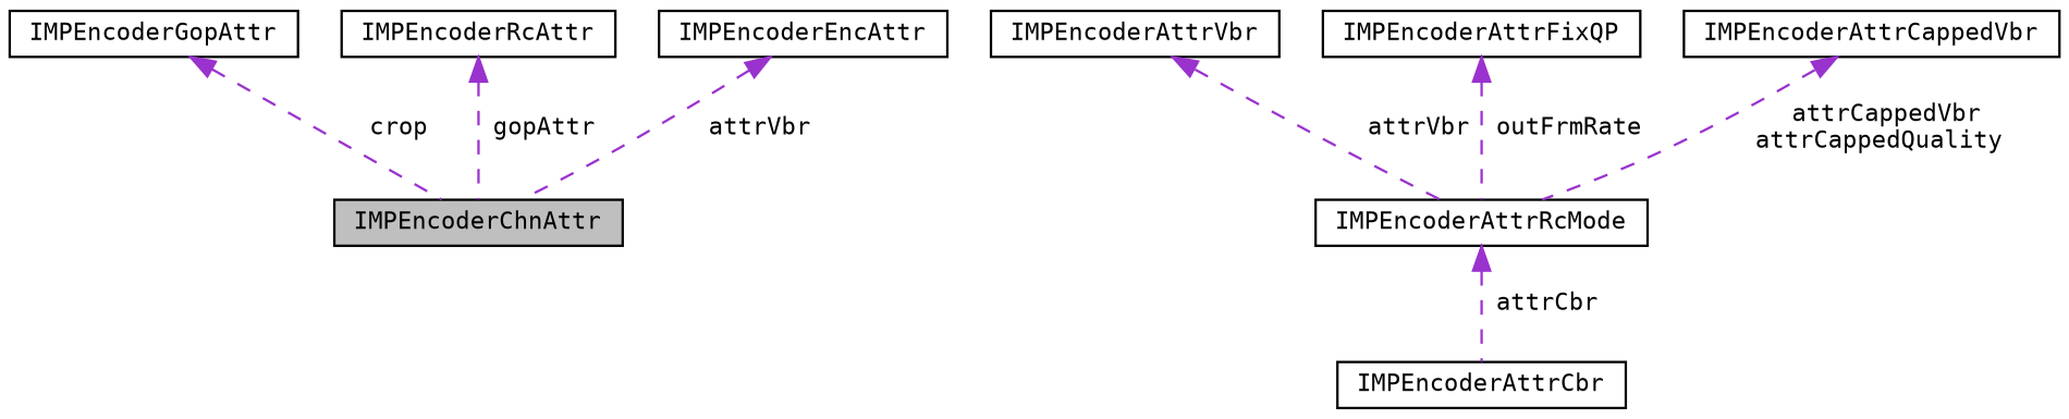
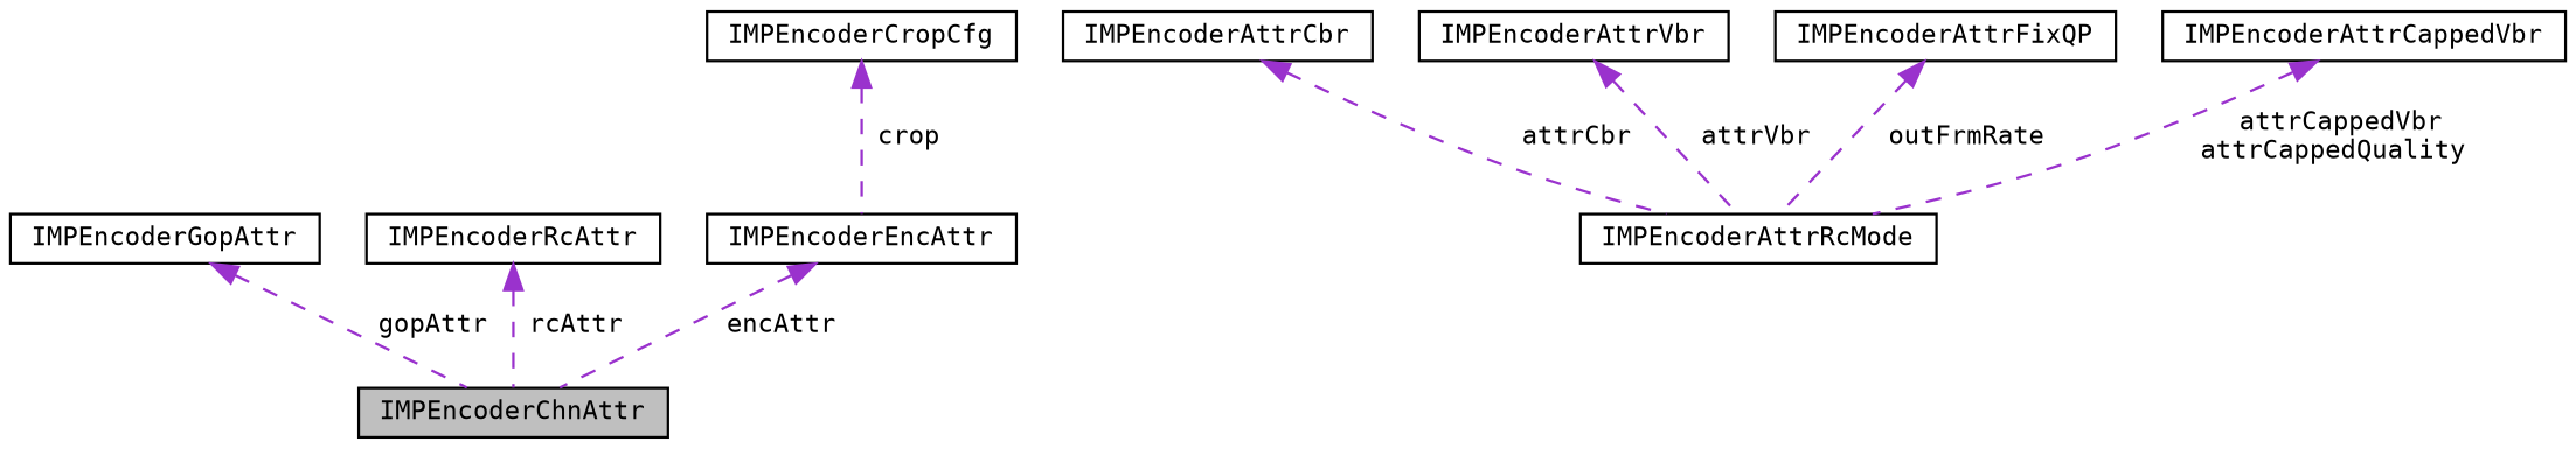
  digraph {
    fontname="DejaVu Sans Mono"
    node [color=black fillcolor=white fontname="DejaVu Sans Mono" fontsize=10 shape=record style=filled]
    edge [color=darkorchid3 dir=back fontname="DejaVu Sans Mono" fontsize=10 labelfontname=Helvetica labelfontsize=10 style=dashed]
    n1 [fillcolor=grey75 fontcolor=black height=0.2 label=IMPEncoderChnAttr width=0.4]
    n2 [height=0.2 label=IMPEncoderGopAttr width=0.4]
    n3 [height=0.2 label=IMPEncoderRcAttr width=0.4]
    n4 [height=0.2 label=IMPEncoderAttrRcMode width=0.4]
    n5 [height=0.2 label=IMPEncoderAttrCbr width=0.4]
    n6 [height=0.2 label=IMPEncoderAttrVbr width=0.4]
    n7 [height=0.2 label=IMPEncoderAttrFixQP width=0.4]
    n8 [height=0.2 label=IMPEncoderAttrCappedVbr width=0.4]
    n9 [height=0.2 label=IMPEncoderEncAttr width=0.4]
-   n2 -> n1 [label=" crop"]
-   n3 -> n1 [label=" gopAttr"]
-   n4 -> n5 [label=" attrCbr"]
+   n10 [height=0.2 label=IMPEncoderCropCfg width=0.4]
+   n2 -> n1 [label=" gopAttr"]
+   n3 -> n1 [label=" rcAttr"]
+   n5 -> n4 [label=" attrCbr"]
    n6 -> n4 [label=" attrVbr"]
    n7 -> n4 [label=" outFrmRate"]
    n8 -> n4 [label=" attrCappedVbr\nattrCappedQuality"]
-   n9 -> n1 [label=" attrVbr"]
+   n9 -> n1 [label=" encAttr"]
+   n10 -> n9 [label=" crop"]
  }
